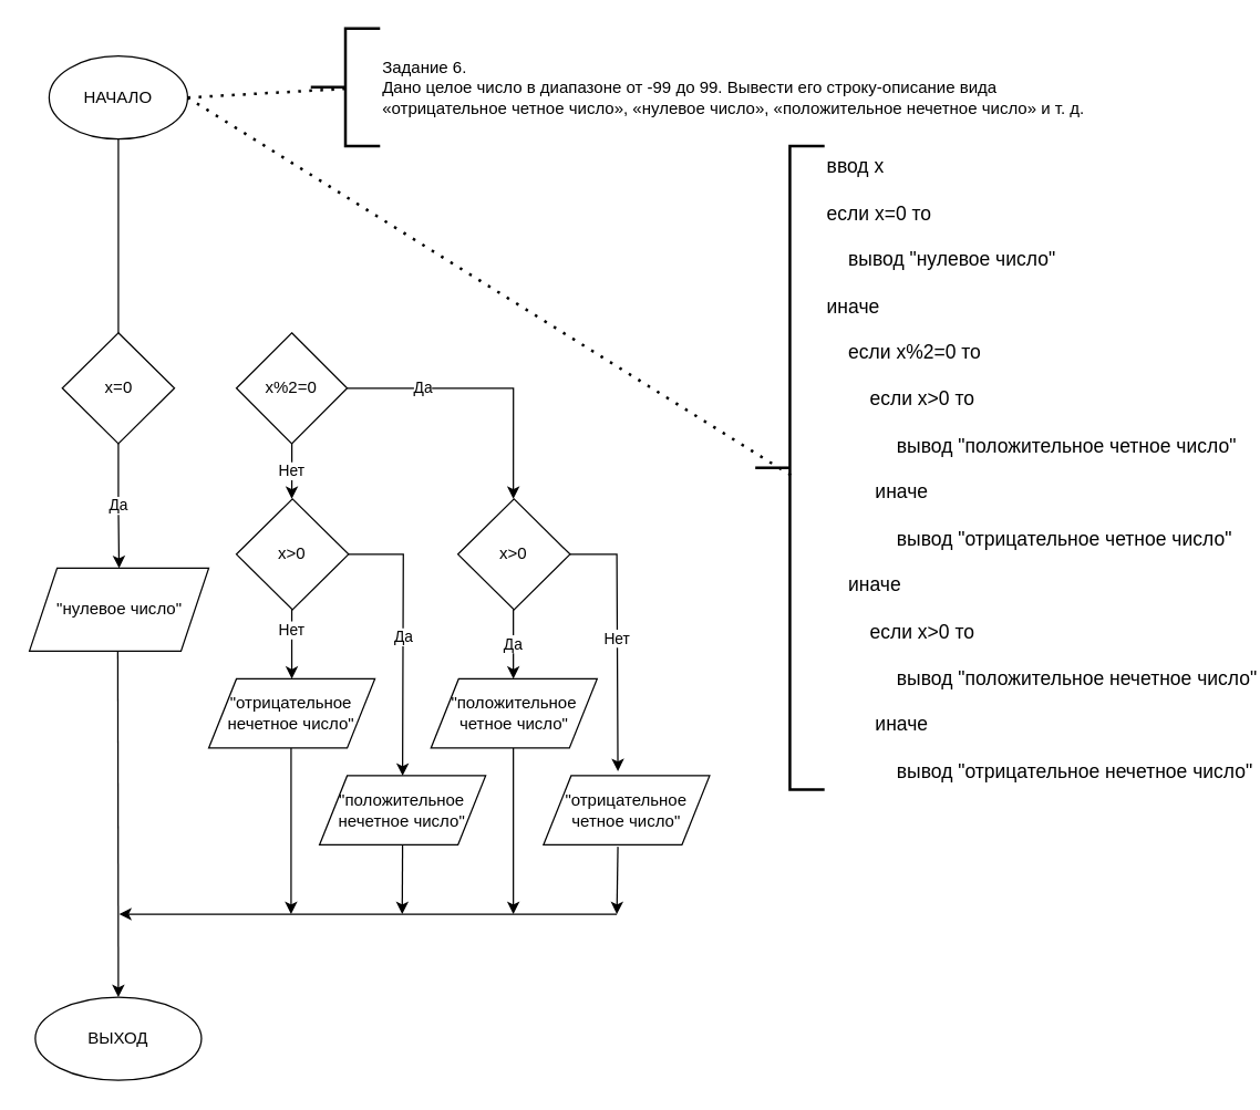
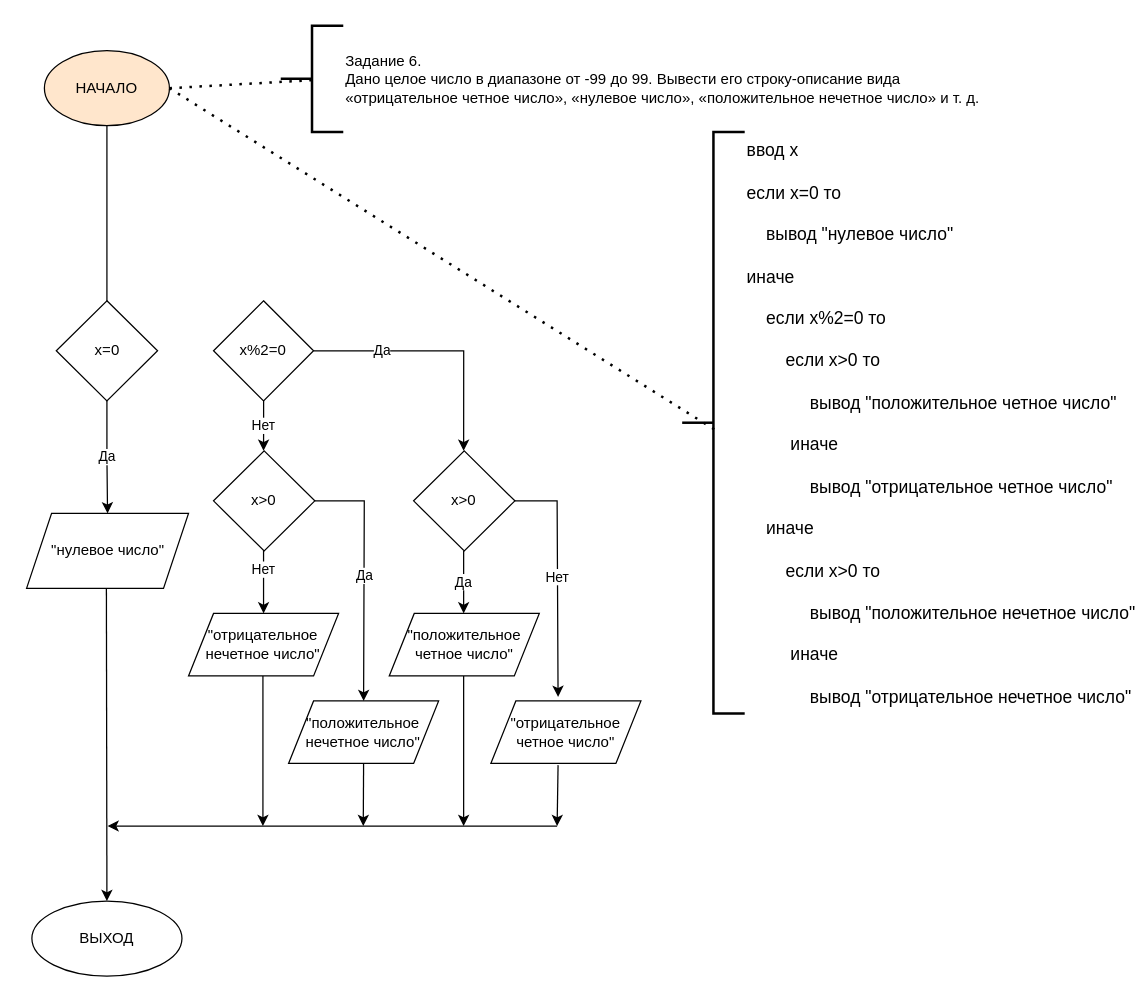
  <mxCell id="0" />
  <mxCell id="1" parent="0" />
  <mxCell id="2" value="" style="edgeStyle=none;rounded=0;orthogonalLoop=1;jettySize=auto;html=1;" edge="1" parent="1"><mxGeometry relative="1" as="geometry"><mxPoint x="85" y="100" as="sourcePoint" /><mxPoint x="85" y="270" as="targetPoint" /></mxGeometry></mxCell>
- <mxCell id="3" value="НАЧАЛО" style="ellipse;whiteSpace=wrap;html=1;" vertex="1" parent="1"><mxGeometry x="35" y="40" width="100" height="60" as="geometry" /></mxCell>
+ <mxCell id="3" value="НАЧАЛО" style="ellipse;whiteSpace=wrap;html=1;fillColor=#ffe6cc;" vertex="1" parent="1"><mxGeometry x="35" y="40" width="100" height="60" as="geometry" /></mxCell>
  <mxCell id="4" value="Да" style="edgeStyle=orthogonalEdgeStyle;rounded=0;orthogonalLoop=1;jettySize=auto;html=1;entryX=0.5;entryY=0;entryDx=0;entryDy=0;" edge="1" parent="1" source="5" target="18"><mxGeometry relative="1" as="geometry"><mxPoint x="85.5" y="360" as="targetPoint" /></mxGeometry></mxCell>
  <mxCell id="5" value="x=0" style="rhombus;whiteSpace=wrap;html=1;" vertex="1" parent="1"><mxGeometry x="44.5" y="240" width="81" height="80" as="geometry" /></mxCell>
  <mxCell id="6" style="edgeStyle=none;rounded=0;orthogonalLoop=1;jettySize=auto;html=1;exitX=0.5;exitY=1;exitDx=0;exitDy=0;" edge="1" parent="1"><mxGeometry relative="1" as="geometry"><mxPoint x="86.75" y="610" as="sourcePoint" /><mxPoint x="86.75" y="610" as="targetPoint" /></mxGeometry></mxCell>
  <mxCell id="7" value="ВЫХОД" style="ellipse;whiteSpace=wrap;html=1;" vertex="1" parent="1"><mxGeometry x="25" y="720" width="120" height="60" as="geometry" /></mxCell>
  <mxCell id="8" value="Задание 6. &lt;br&gt;&lt;div&gt;&lt;div&gt;Дано целое число в диапазоне от -99 до 99. Вывести его строку-описание вида&lt;/div&gt;&lt;div&gt;«отрицательное четное число», «нулевое число», «положительное нечетное число» и т. д.&lt;/div&gt;&lt;/div&gt;" style="strokeWidth=2;html=1;shape=mxgraph.flowchart.annotation_2;align=left;labelPosition=right;pointerEvents=1;" vertex="1" parent="1"><mxGeometry x="224" width="50" height="85" as="geometry" y="20" /></mxCell>
  <mxCell id="9" value="" style="endArrow=none;dashed=1;html=1;dashPattern=1 3;strokeWidth=2;rounded=0;exitX=1;exitY=0.5;exitDx=0;exitDy=0;entryX=0.52;entryY=0.512;entryDx=0;entryDy=0;entryPerimeter=0;" edge="1" parent="1" source="3" target="8"><mxGeometry width="50" height="50" relative="1" as="geometry"><mxPoint x="217.5" y="180" as="sourcePoint" /><mxPoint x="267.5" y="130" as="targetPoint" /></mxGeometry></mxCell>
  <mxCell id="10" value="ввод х&lt;br&gt;&lt;br&gt;если x=0 то&lt;br&gt;&lt;span&gt; &lt;/span&gt;&lt;span&gt; &lt;/span&gt;&lt;br&gt;&lt;span&gt;&lt;/span&gt;&amp;nbsp; &amp;nbsp; вывод &quot;нулевое число&quot;&lt;br&gt;&amp;nbsp; &amp;nbsp;&amp;nbsp;&lt;br&gt;иначе &lt;br&gt;&amp;nbsp; &amp;nbsp; &lt;br&gt;&amp;nbsp; &amp;nbsp; если x%2=0 то&lt;br&gt;&lt;br&gt;&amp;nbsp; &amp;nbsp; &amp;nbsp; &amp;nbsp; если х&amp;gt;0 то&lt;br&gt;&lt;br&gt;&amp;nbsp; &amp;nbsp; &amp;nbsp; &amp;nbsp; &amp;nbsp; &amp;nbsp; &amp;nbsp;вывод &quot;положительное четное число&quot;&lt;br&gt;&lt;br&gt;&amp;nbsp; &amp;nbsp; &amp;nbsp; &amp;nbsp; &amp;nbsp;иначе&amp;nbsp;&amp;nbsp;&lt;br&gt;&lt;br&gt;&amp;nbsp; &amp;nbsp; &amp;nbsp; &amp;nbsp; &amp;nbsp; &amp;nbsp; &amp;nbsp;вывод &quot;отрицательное&amp;nbsp;четное число&quot;&lt;br&gt;&lt;br&gt;&amp;nbsp; &amp;nbsp; иначе&lt;br&gt;&lt;br&gt;&amp;nbsp; &amp;nbsp; &amp;nbsp; &amp;nbsp; если х&amp;gt;0 то&lt;br&gt;&lt;br&gt;&amp;nbsp; &amp;nbsp; &amp;nbsp; &amp;nbsp; &amp;nbsp; &amp;nbsp; &amp;nbsp;вывод &quot;положительное нечетное число&quot;&lt;br&gt;&lt;br&gt;&amp;nbsp; &amp;nbsp; &amp;nbsp; &amp;nbsp; &amp;nbsp;иначе&amp;nbsp;&amp;nbsp;&lt;br&gt;&lt;br&gt;&amp;nbsp; &amp;nbsp; &amp;nbsp; &amp;nbsp; &amp;nbsp; &amp;nbsp; &amp;nbsp;вывод &quot;отрицательное нечетное число&quot;&amp;nbsp;&lt;br&gt;&lt;br&gt;&amp;nbsp; &amp;nbsp; &amp;nbsp; &amp;nbsp;&amp;nbsp;" style="strokeWidth=2;html=1;shape=mxgraph.flowchart.annotation_2;align=left;labelPosition=right;pointerEvents=1;verticalAlign=top;fontSize=14;spacing=2;spacingBottom=0;spacingLeft=0;spacingTop=0;horizontal=1;" vertex="1" parent="1"><mxGeometry x="545" y="105" width="50" height="465" as="geometry" /></mxCell>
  <mxCell id="11" value="" style="endArrow=none;dashed=1;html=1;dashPattern=1 3;strokeWidth=2;rounded=0;exitX=1;exitY=0.5;exitDx=0;exitDy=0;entryX=0.52;entryY=0.512;entryDx=0;entryDy=0;entryPerimeter=0;" edge="1" parent="1" source="3" target="10"><mxGeometry width="50" height="50" relative="1" as="geometry"><mxPoint x="455" y="135" as="sourcePoint" /><mxPoint x="587.5" y="195" as="targetPoint" /></mxGeometry></mxCell>
  <mxCell id="12" value="Да" style="edgeStyle=orthogonalEdgeStyle;rounded=0;orthogonalLoop=1;jettySize=auto;html=1;" edge="1" parent="1" source="14"><mxGeometry x="-0.453" relative="1" as="geometry"><mxPoint as="offset" /><mxPoint x="370.25" y="360" as="targetPoint" /><Array as="points"><mxPoint x="370" y="280" /></Array></mxGeometry></mxCell>
  <mxCell id="13" value="Нет" style="edgeStyle=orthogonalEdgeStyle;rounded=0;orthogonalLoop=1;jettySize=auto;html=1;" edge="1" parent="1" source="14"><mxGeometry relative="1" as="geometry"><mxPoint x="210.25" y="360" as="targetPoint" /></mxGeometry></mxCell>
  <mxCell id="14" value="x%2=0" style="rhombus;whiteSpace=wrap;html=1;" vertex="1" parent="1"><mxGeometry x="170.25" y="240" width="80" height="80" as="geometry" /></mxCell>
  <mxCell id="15" value="Нет" style="endArrow=classic;html=1;rounded=0;exitX=0.5;exitY=1;exitDx=0;exitDy=0;" edge="1" parent="1"><mxGeometry width="50" height="50" relative="1" as="geometry"><mxPoint x="210.25" y="420" as="sourcePoint" /><mxPoint x="210.25" y="490" as="targetPoint" /></mxGeometry></mxCell>
  <mxCell id="16" value="" style="endArrow=classic;html=1;rounded=0;exitX=0.5;exitY=1;exitDx=0;exitDy=0;entryX=0.5;entryY=0;entryDx=0;entryDy=0;" edge="1" parent="1" target="7"><mxGeometry width="50" height="50" relative="1" as="geometry"><mxPoint x="84.5" y="420" as="sourcePoint" /><mxPoint x="85" y="560" as="targetPoint" /></mxGeometry></mxCell>
  <mxCell id="17" value="" style="endArrow=classic;html=1;rounded=0;" edge="1" parent="1"><mxGeometry width="50" height="50" relative="1" as="geometry"><mxPoint x="445" y="660" as="sourcePoint" /><mxPoint x="85.5" y="660" as="targetPoint" /></mxGeometry></mxCell>
  <mxCell id="18" value="&quot;нулевое число&quot;" style="shape=parallelogram;perimeter=parallelogramPerimeter;whiteSpace=wrap;html=1;fixedSize=1;" vertex="1" parent="1"><mxGeometry x="20.75" y="410" width="129.5" height="60" as="geometry" /></mxCell>
  <mxCell id="19" value="Да" style="edgeStyle=orthogonalEdgeStyle;rounded=0;orthogonalLoop=1;jettySize=auto;html=1;exitX=1;exitY=0.5;exitDx=0;exitDy=0;" edge="1" parent="1" source="20"><mxGeometry relative="1" as="geometry"><mxPoint x="290.25" y="560" as="targetPoint" /></mxGeometry></mxCell>
  <mxCell id="20" value="x&amp;gt;0" style="rhombus;whiteSpace=wrap;html=1;" vertex="1" parent="1"><mxGeometry x="170.25" y="360" width="81" height="80" as="geometry" /></mxCell>
  <mxCell id="21" value="x&amp;gt;0" style="rhombus;whiteSpace=wrap;html=1;" vertex="1" parent="1"><mxGeometry x="330.25" y="360" width="81" height="80" as="geometry" /></mxCell>
  <mxCell id="22" value="Да" style="endArrow=classic;html=1;rounded=0;" edge="1" parent="1"><mxGeometry width="50" height="50" relative="1" as="geometry"><mxPoint x="370.25" y="440" as="sourcePoint" /><mxPoint x="370.25" y="490" as="targetPoint" /></mxGeometry></mxCell>
  <mxCell id="23" value="&quot;положительное нечетное число&quot;" style="shape=parallelogram;perimeter=parallelogramPerimeter;whiteSpace=wrap;html=1;fixedSize=1;" vertex="1" parent="1"><mxGeometry x="230.25" y="560" width="120" height="50" as="geometry" /></mxCell>
  <mxCell id="24" value="&quot;отрицательное&lt;br&gt;нечетное число&quot;" style="shape=parallelogram;perimeter=parallelogramPerimeter;whiteSpace=wrap;html=1;fixedSize=1;" vertex="1" parent="1"><mxGeometry x="150.25" y="490" width="120" height="50" as="geometry" /></mxCell>
  <mxCell id="25" value="&quot;положительное&lt;br&gt;четное число&quot;" style="shape=parallelogram;perimeter=parallelogramPerimeter;whiteSpace=wrap;html=1;fixedSize=1;" vertex="1" parent="1"><mxGeometry x="310.75" y="490" width="120" height="50" as="geometry" /></mxCell>
  <mxCell id="26" value="&quot;отрицательное четное число&quot;" style="shape=parallelogram;perimeter=parallelogramPerimeter;whiteSpace=wrap;html=1;fixedSize=1;" vertex="1" parent="1"><mxGeometry x="392" y="560" width="120" height="50" as="geometry" /></mxCell>
  <mxCell id="27" value="Нет" style="endArrow=classic;html=1;rounded=0;entryX=0.448;entryY=-0.065;entryDx=0;entryDy=0;entryPerimeter=0;" edge="1" parent="1" target="26"><mxGeometry width="50" height="50" relative="1" as="geometry"><mxPoint x="411.25" y="400" as="sourcePoint" /><mxPoint x="455" y="560" as="targetPoint" /><Array as="points"><mxPoint x="445" y="400" /></Array></mxGeometry></mxCell>
  <mxCell id="28" value="" style="endArrow=classic;html=1;rounded=0;" edge="1" parent="1"><mxGeometry width="50" height="50" relative="1" as="geometry"><mxPoint x="209.75" y="540" as="sourcePoint" /><mxPoint x="209.75" y="660" as="targetPoint" /><Array as="points" /></mxGeometry></mxCell>
  <mxCell id="29" value="" style="endArrow=classic;html=1;rounded=0;" edge="1" parent="1"><mxGeometry width="50" height="50" relative="1" as="geometry"><mxPoint x="370.25" y="540" as="sourcePoint" /><mxPoint x="370.25" y="660" as="targetPoint" /><Array as="points" /></mxGeometry></mxCell>
  <mxCell id="30" value="" style="endArrow=classic;html=1;rounded=0;exitX=0.5;exitY=1;exitDx=0;exitDy=0;" edge="1" parent="1" source="23"><mxGeometry width="50" height="50" relative="1" as="geometry"><mxPoint x="395" y="590" as="sourcePoint" /><mxPoint x="290" y="660" as="targetPoint" /></mxGeometry></mxCell>
  <mxCell id="31" value="" style="endArrow=classic;html=1;rounded=0;exitX=0.448;exitY=1.026;exitDx=0;exitDy=0;exitPerimeter=0;" edge="1" parent="1" source="26"><mxGeometry width="50" height="50" relative="1" as="geometry"><mxPoint x="465.25" y="610" as="sourcePoint" /><mxPoint x="445" y="660" as="targetPoint" /></mxGeometry></mxCell>
